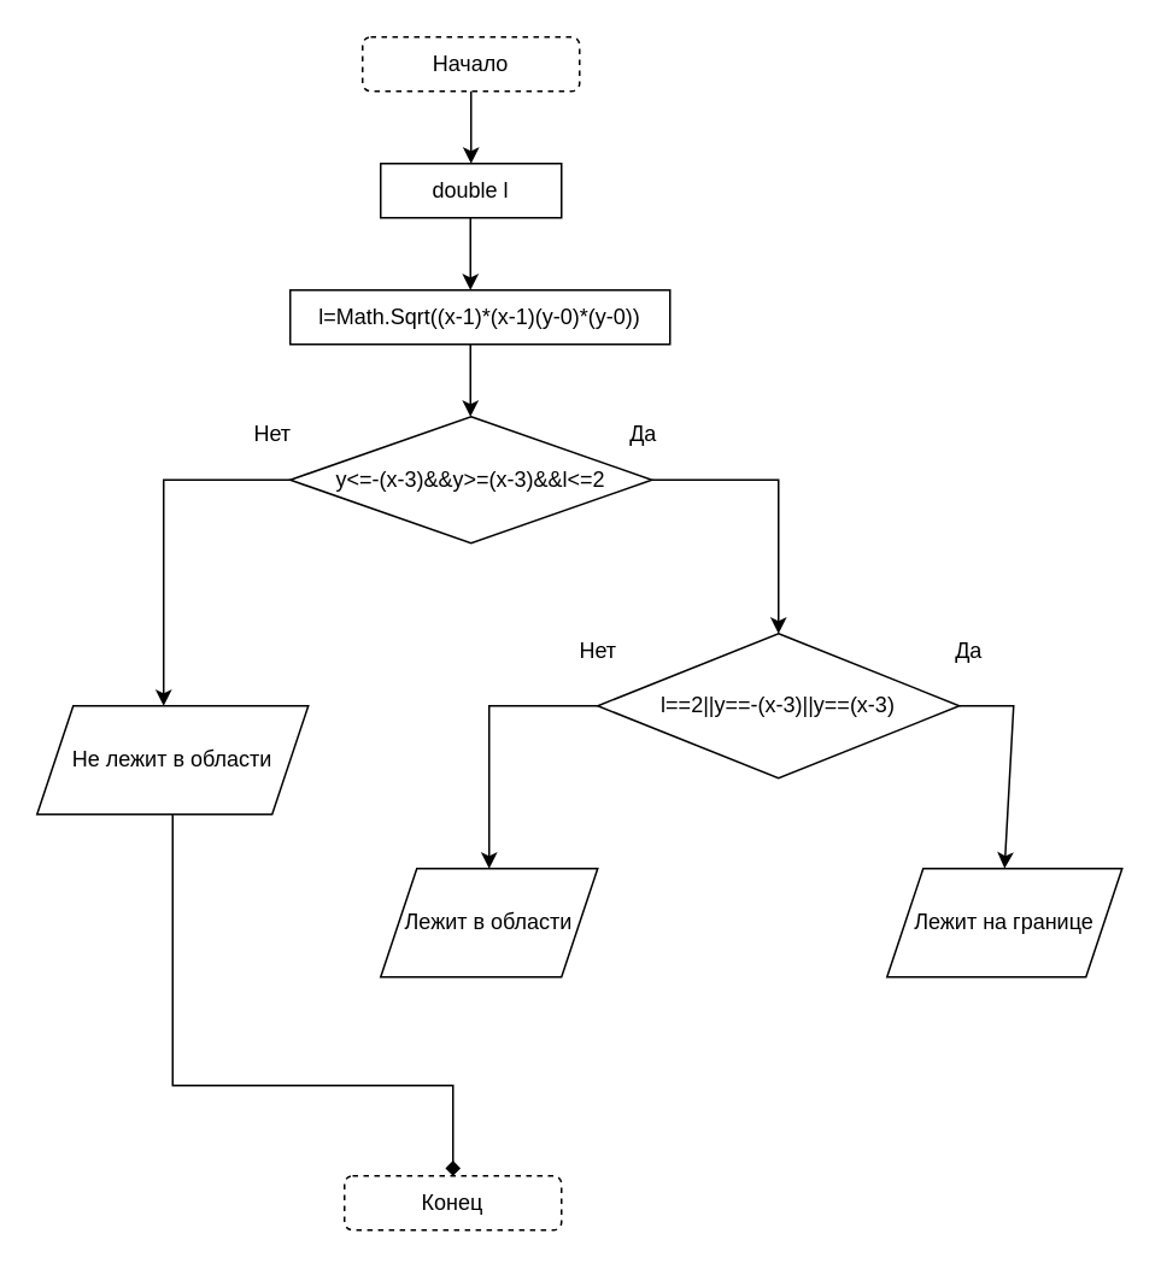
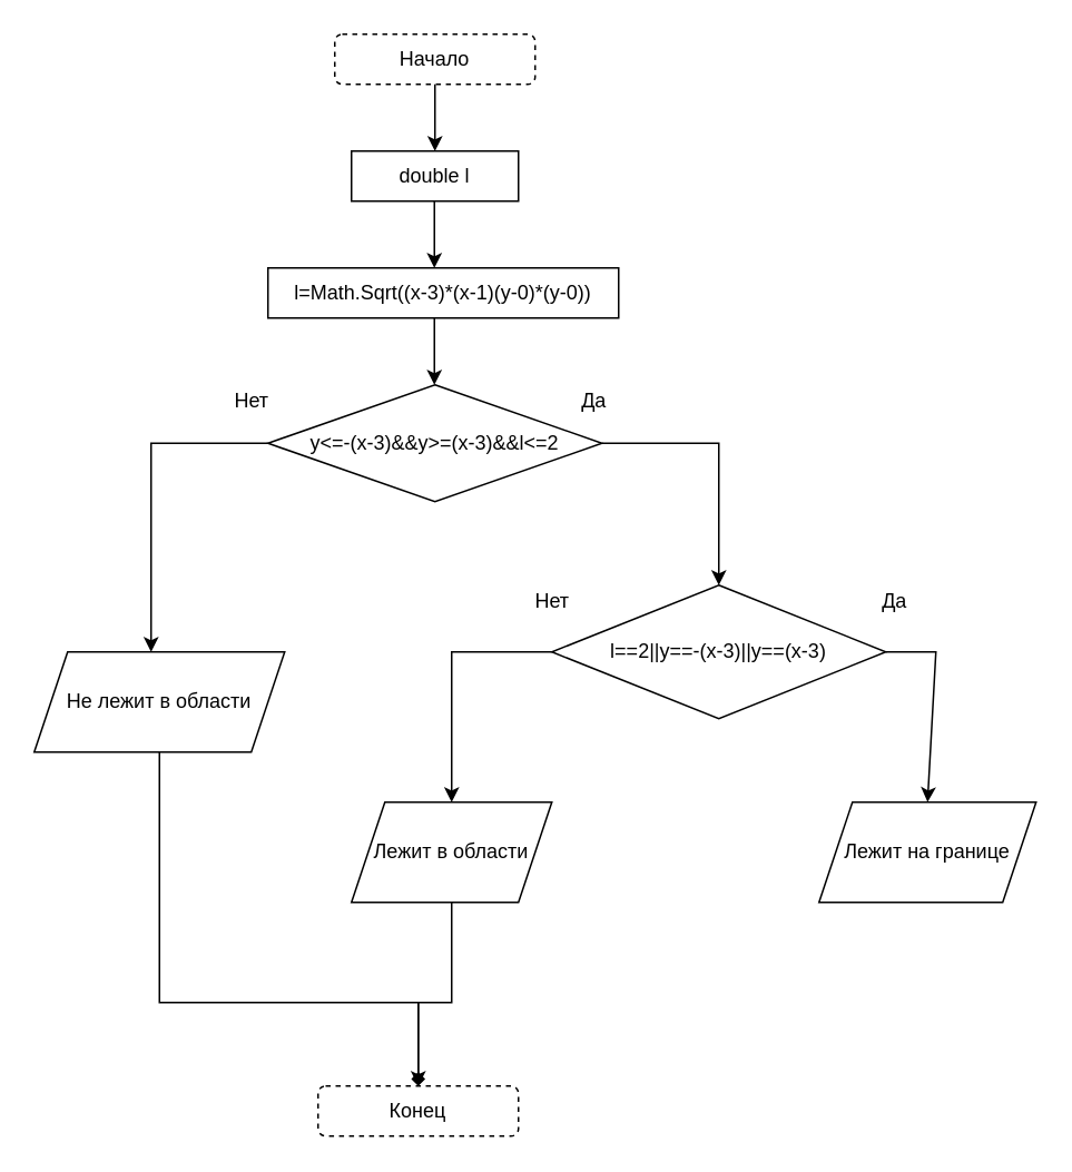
  <mxCell id="0" />
  <mxCell id="1" parent="0" />
  <mxCell id="2" value="Начало" style="rounded=1;whiteSpace=wrap;html=1;dashed=1;" vertex="1" parent="1"><mxGeometry x="200" y="20" width="120" height="30" as="geometry" /></mxCell>
  <mxCell id="3" value="" style="endArrow=classic;html=1;rounded=0;exitX=0.5;exitY=1;exitDx=0;exitDy=0;" edge="1" parent="1" source="2"><mxGeometry width="50" height="50" relative="1" as="geometry"><mxPoint x="250" y="410" as="sourcePoint" /><mxPoint x="260" y="90" as="targetPoint" /></mxGeometry></mxCell>
  <mxCell id="4" value="y&amp;lt;=-(x-3)&amp;amp;&amp;amp;y&amp;gt;=(x-3)&amp;amp;&amp;amp;l&amp;lt;=2" style="rhombus;whiteSpace=wrap;html=1;" vertex="1" parent="1"><mxGeometry x="160" y="230" width="200" height="70" as="geometry" /></mxCell>
  <mxCell id="5" value="double l" style="rounded=0;whiteSpace=wrap;html=1;" vertex="1" parent="1"><mxGeometry x="210" y="90" width="100" height="30" as="geometry" /></mxCell>
  <mxCell id="6" value="" style="endArrow=classic;html=1;rounded=0;exitX=0.5;exitY=1;exitDx=0;exitDy=0;" edge="1" parent="1"><mxGeometry width="50" height="50" relative="1" as="geometry"><mxPoint x="259.66" y="120" as="sourcePoint" /><mxPoint x="259.66" y="160" as="targetPoint" /></mxGeometry></mxCell>
- <mxCell id="7" value="l=Math.Sqrt((x-1)*(x-1)(y-0)*(y-0))" style="rounded=0;whiteSpace=wrap;html=1;" vertex="1" parent="1"><mxGeometry x="160" y="160" width="210" height="30" as="geometry" /></mxCell>
+ <mxCell id="7" value="l=Math.Sqrt((x-3)*(x-1)(y-0)*(y-0))" style="rounded=0;whiteSpace=wrap;html=1;" vertex="1" parent="1"><mxGeometry x="160" y="160" width="210" height="30" as="geometry" /></mxCell>
  <mxCell id="8" value="" style="endArrow=classic;html=1;rounded=0;exitX=0.5;exitY=1;exitDx=0;exitDy=0;" edge="1" parent="1"><mxGeometry width="50" height="50" relative="1" as="geometry"><mxPoint x="259.66" y="190" as="sourcePoint" /><mxPoint x="259.66" y="230" as="targetPoint" /></mxGeometry></mxCell>
  <mxCell id="9" value="Да" style="text;html=1;align=center;verticalAlign=middle;resizable=0;points=[];autosize=1;strokeColor=none;fillColor=none;" vertex="1" parent="1"><mxGeometry x="340" y="230" width="30" height="20" as="geometry" /></mxCell>
  <mxCell id="10" value="Нет" style="text;html=1;align=center;verticalAlign=middle;resizable=0;points=[];autosize=1;strokeColor=none;fillColor=none;" vertex="1" parent="1"><mxGeometry x="130" y="230" width="40" height="20" as="geometry" /></mxCell>
  <mxCell id="11" value="" style="endArrow=classic;html=1;rounded=0;exitX=1;exitY=0.5;exitDx=0;exitDy=0;" edge="1" parent="1" source="4"><mxGeometry width="50" height="50" relative="1" as="geometry"><mxPoint x="290" y="190" as="sourcePoint" /><mxPoint x="430" y="350" as="targetPoint" /><Array as="points"><mxPoint x="430" y="265" /></Array></mxGeometry></mxCell>
  <mxCell id="12" value="l==2||y==-(x-3)||y==(x-3)" style="rhombus;whiteSpace=wrap;html=1;" vertex="1" parent="1"><mxGeometry x="330" y="350" width="200" height="80" as="geometry" /></mxCell>
  <mxCell id="13" value="Да" style="text;html=1;align=center;verticalAlign=middle;resizable=0;points=[];autosize=1;strokeColor=none;fillColor=none;" vertex="1" parent="1"><mxGeometry x="520" y="350" width="30" height="20" as="geometry" /></mxCell>
  <mxCell id="14" value="Нет" style="text;html=1;align=center;verticalAlign=middle;resizable=0;points=[];autosize=1;strokeColor=none;fillColor=none;" vertex="1" parent="1"><mxGeometry x="310" y="350" width="40" height="20" as="geometry" /></mxCell>
  <mxCell id="15" value="" style="endArrow=classic;html=1;rounded=0;exitX=1;exitY=0.5;exitDx=0;exitDy=0;entryX=0.5;entryY=0;entryDx=0;entryDy=0;" edge="1" parent="1" target="16"><mxGeometry width="50" height="50" relative="1" as="geometry"><mxPoint x="530" y="390" as="sourcePoint" /><mxPoint x="560" y="475" as="targetPoint" /><Array as="points"><mxPoint x="560" y="390" /></Array></mxGeometry></mxCell>
  <mxCell id="16" value="Лежит на границе" style="shape=parallelogram;perimeter=parallelogramPerimeter;whiteSpace=wrap;html=1;fixedSize=1;" vertex="1" parent="1"><mxGeometry x="490" y="480" width="130" height="60" as="geometry" /></mxCell>
  <mxCell id="17" value="" style="endArrow=classic;html=1;rounded=0;exitX=0;exitY=0.5;exitDx=0;exitDy=0;" edge="1" parent="1" source="12"><mxGeometry width="50" height="50" relative="1" as="geometry"><mxPoint x="540" y="400" as="sourcePoint" /><mxPoint x="270" y="480" as="targetPoint" /><Array as="points"><mxPoint x="270" y="390" /></Array></mxGeometry></mxCell>
  <mxCell id="18" value="Лежит в области" style="shape=parallelogram;perimeter=parallelogramPerimeter;whiteSpace=wrap;html=1;fixedSize=1;" vertex="1" parent="1"><mxGeometry x="210" y="480" width="120" height="60" as="geometry" /></mxCell>
  <mxCell id="19" value="" style="endArrow=classic;html=1;rounded=0;exitX=0;exitY=0.5;exitDx=0;exitDy=0;" edge="1" parent="1" source="4"><mxGeometry width="50" height="50" relative="1" as="geometry"><mxPoint x="370" y="275" as="sourcePoint" /><mxPoint x="90" y="390" as="targetPoint" /><Array as="points"><mxPoint x="90" y="265" /></Array></mxGeometry></mxCell>
  <mxCell id="20" value="Не лежит в области" style="shape=parallelogram;perimeter=parallelogramPerimeter;whiteSpace=wrap;html=1;fixedSize=1;" vertex="1" parent="1"><mxGeometry x="20" y="390" width="150" height="60" as="geometry" /></mxCell>
  <mxCell id="21" value="" style="endArrow=diamond;html=1;rounded=0;exitX=0.5;exitY=1;exitDx=0;exitDy=0;entryX=0.5;entryY=0;entryDx=0;entryDy=0;" edge="1" parent="1" source="20" target="22"><mxGeometry width="50" height="50" relative="1" as="geometry"><mxPoint x="290" y="470" as="sourcePoint" /><mxPoint x="95" y="600" as="targetPoint" /><Array as="points"><mxPoint x="95" y="600" /><mxPoint x="250" y="600" /></Array></mxGeometry></mxCell>
  <mxCell id="22" value="Конец" style="rounded=1;whiteSpace=wrap;html=1;dashed=1;" vertex="1" parent="1"><mxGeometry x="190" y="650" width="120" height="30" as="geometry" /></mxCell>
+ <mxCell id="23" value="" style="endArrow=classic;html=1;rounded=0;exitX=0.5;exitY=1;exitDx=0;exitDy=0;entryX=0.5;entryY=0;entryDx=0;entryDy=0;" edge="1" parent="1" source="18" target="22"><mxGeometry width="50" height="50" relative="1" as="geometry"><mxPoint x="105" y="460" as="sourcePoint" /><mxPoint x="310" y="620" as="targetPoint" /><Array as="points"><mxPoint x="270" y="600" /><mxPoint x="250" y="600" /></Array></mxGeometry></mxCell>
